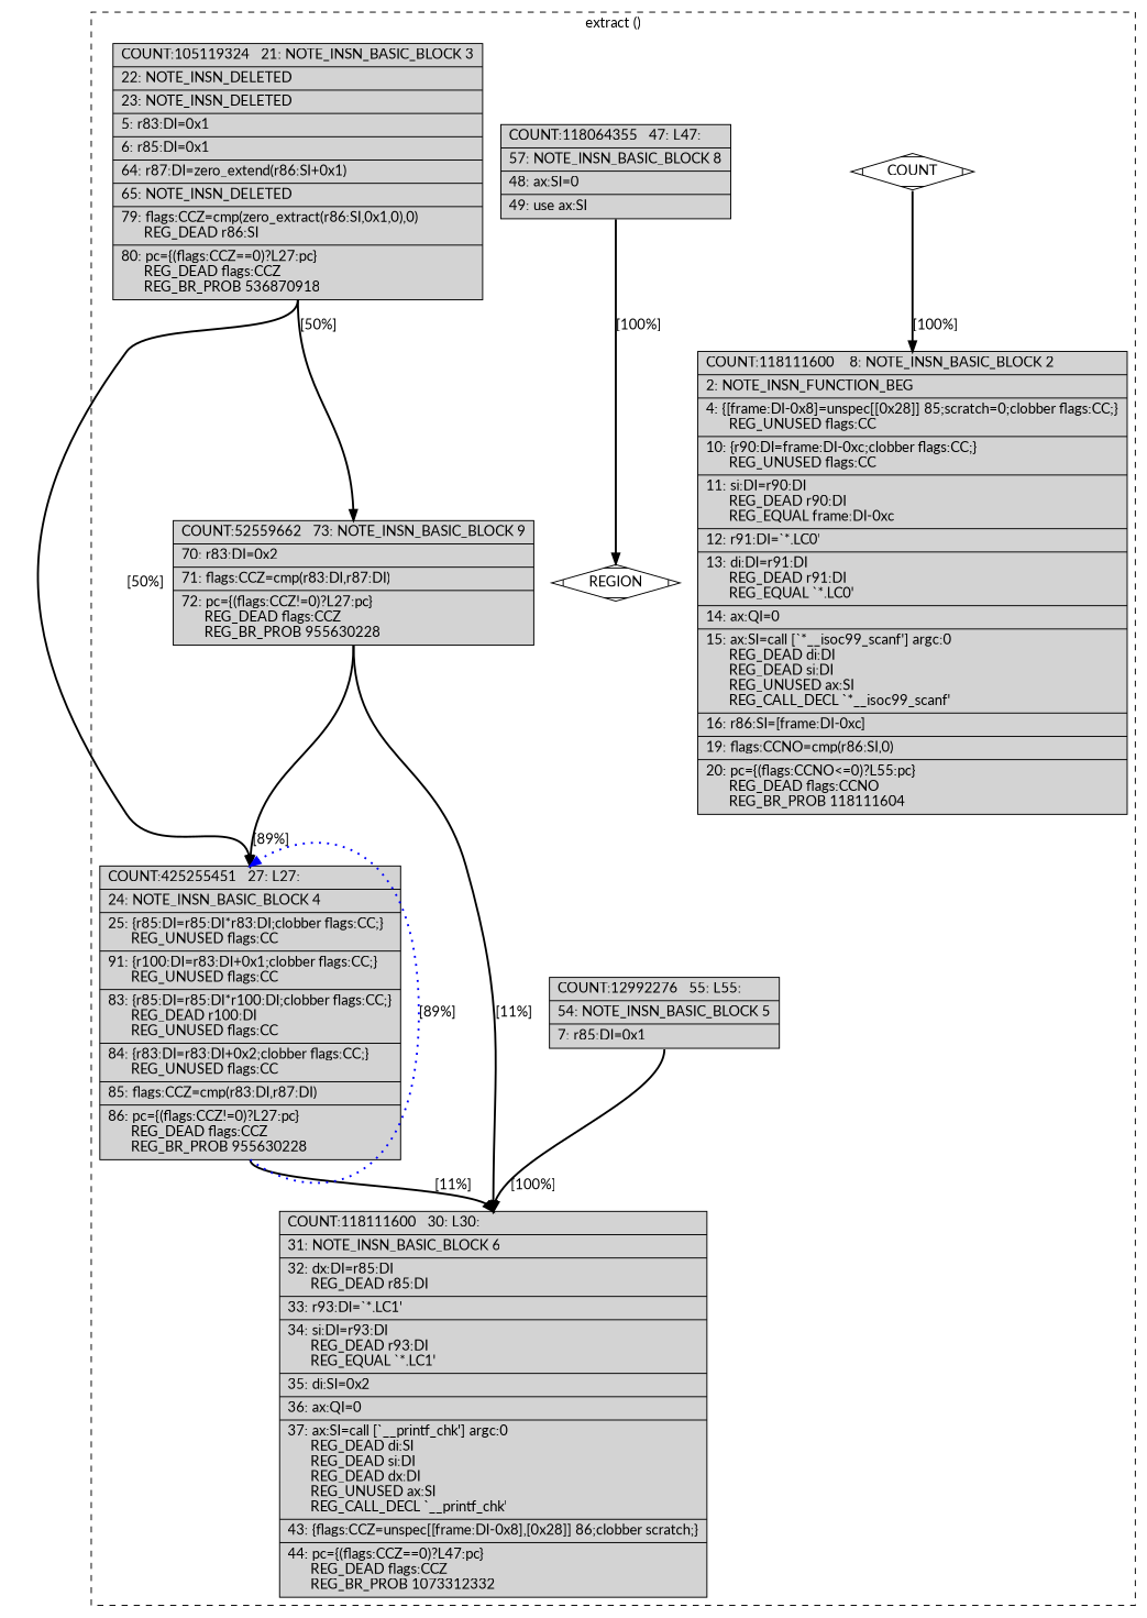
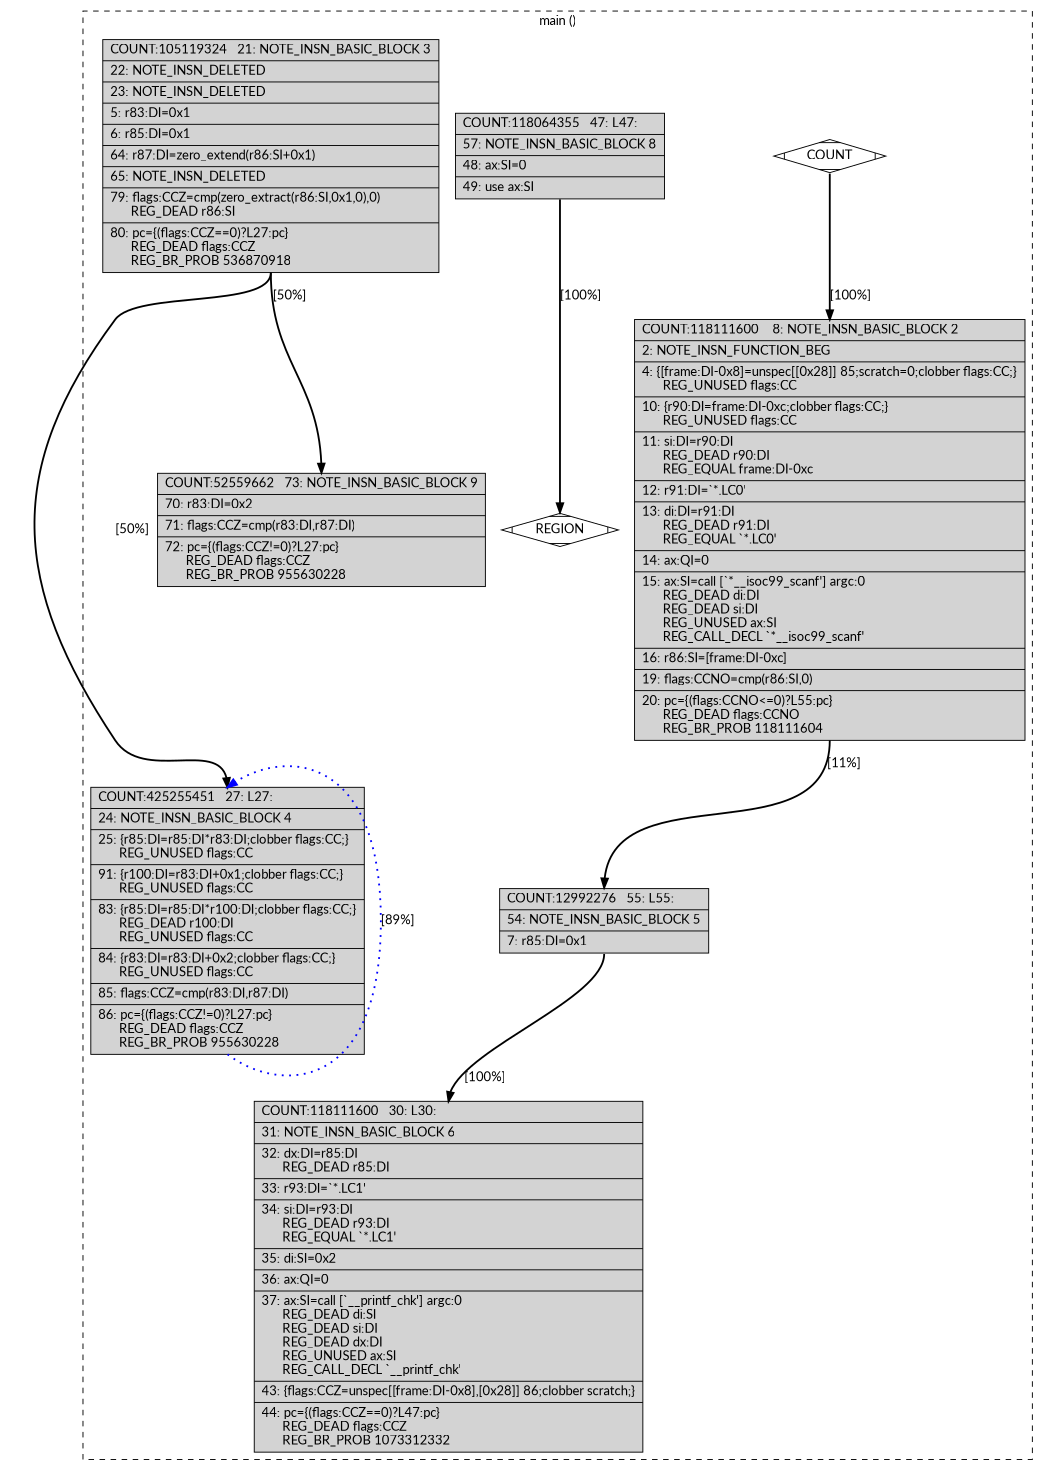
  digraph {
    fontname=Lato
    node [fillcolor=lightgrey fontname=Lato shape=record style=filled]
    edge [color=black constraint=true fontname=Lato headport=n style="solid,bold" tailport=s weight=100]
    n1 [fillcolor=white label=COUNT shape=Mdiamond]
    n2 [label="{COUNT:118111600\ \ \ \ 8:\ NOTE_INSN_BASIC_BLOCK\ 2\l|\ \ \ \ 2:\ NOTE_INSN_FUNCTION_BEG\l|\ \ \ \ 4:\ \{[frame:DI-0x8]=unspec[[0x28]]\ 85;scratch=0;clobber\ flags:CC;\}\l\ \ \ \ \ \ REG_UNUSED\ flags:CC\l|\ \ \ 10:\ \{r90:DI=frame:DI-0xc;clobber\ flags:CC;\}\l\ \ \ \ \ \ REG_UNUSED\ flags:CC\l|\ \ \ 11:\ si:DI=r90:DI\l\ \ \ \ \ \ REG_DEAD\ r90:DI\l\ \ \ \ \ \ REG_EQUAL\ frame:DI-0xc\l|\ \ \ 12:\ r91:DI=`*.LC0'\l|\ \ \ 13:\ di:DI=r91:DI\l\ \ \ \ \ \ REG_DEAD\ r91:DI\l\ \ \ \ \ \ REG_EQUAL\ `*.LC0'\l|\ \ \ 14:\ ax:QI=0\l|\ \ \ 15:\ ax:SI=call\ [`*__isoc99_scanf']\ argc:0\l\ \ \ \ \ \ REG_DEAD\ di:DI\l\ \ \ \ \ \ REG_DEAD\ si:DI\l\ \ \ \ \ \ REG_UNUSED\ ax:SI\l\ \ \ \ \ \ REG_CALL_DECL\ `*__isoc99_scanf'\l|\ \ \ 16:\ r86:SI=[frame:DI-0xc]\l|\ \ \ 19:\ flags:CCNO=cmp(r86:SI,0)\l|\ \ \ 20:\ pc=\{(flags:CCNO\<=0)?L55:pc\}\l\ \ \ \ \ \ REG_DEAD\ flags:CCNO\l\ \ \ \ \ \ REG_BR_PROB\ 118111604\l}"]
    n3 [fillcolor=white label=REGION shape=Mdiamond]
    n4 [label="{COUNT:12992276\ \ \ 55:\ L55:\l|\ \ \ 54:\ NOTE_INSN_BASIC_BLOCK\ 5\l|\ \ \ \ 7:\ r85:DI=0x1\l}"]
    n5 [label="{COUNT:105119324\ \ \ 21:\ NOTE_INSN_BASIC_BLOCK\ 3\l|\ \ \ 22:\ NOTE_INSN_DELETED\l|\ \ \ 23:\ NOTE_INSN_DELETED\l|\ \ \ \ 5:\ r83:DI=0x1\l|\ \ \ \ 6:\ r85:DI=0x1\l|\ \ \ 64:\ r87:DI=zero_extend(r86:SI+0x1)\l|\ \ \ 65:\ NOTE_INSN_DELETED\l|\ \ \ 79:\ flags:CCZ=cmp(zero_extract(r86:SI,0x1,0),0)\l\ \ \ \ \ \ REG_DEAD\ r86:SI\l|\ \ \ 80:\ pc=\{(flags:CCZ==0)?L27:pc\}\l\ \ \ \ \ \ REG_DEAD\ flags:CCZ\l\ \ \ \ \ \ REG_BR_PROB\ 536870918\l}"]
    n6 [label="{COUNT:118111600\ \ \ 30:\ L30:\l|\ \ \ 31:\ NOTE_INSN_BASIC_BLOCK\ 6\l|\ \ \ 32:\ dx:DI=r85:DI\l\ \ \ \ \ \ REG_DEAD\ r85:DI\l|\ \ \ 33:\ r93:DI=`*.LC1'\l|\ \ \ 34:\ si:DI=r93:DI\l\ \ \ \ \ \ REG_DEAD\ r93:DI\l\ \ \ \ \ \ REG_EQUAL\ `*.LC1'\l|\ \ \ 35:\ di:SI=0x2\l|\ \ \ 36:\ ax:QI=0\l|\ \ \ 37:\ ax:SI=call\ [`__printf_chk']\ argc:0\l\ \ \ \ \ \ REG_DEAD\ di:SI\l\ \ \ \ \ \ REG_DEAD\ si:DI\l\ \ \ \ \ \ REG_DEAD\ dx:DI\l\ \ \ \ \ \ REG_UNUSED\ ax:SI\l\ \ \ \ \ \ REG_CALL_DECL\ `__printf_chk'\l|\ \ \ 43:\ \{flags:CCZ=unspec[[frame:DI-0x8],[0x28]]\ 86;clobber\ scratch;\}\l|\ \ \ 44:\ pc=\{(flags:CCZ==0)?L47:pc\}\l\ \ \ \ \ \ REG_DEAD\ flags:CCZ\l\ \ \ \ \ \ REG_BR_PROB\ 1073312332\l}"]
    n7 [label="{COUNT:52559662\ \ \ 73:\ NOTE_INSN_BASIC_BLOCK\ 9\l|\ \ \ 70:\ r83:DI=0x2\l|\ \ \ 71:\ flags:CCZ=cmp(r83:DI,r87:DI)\l|\ \ \ 72:\ pc=\{(flags:CCZ!=0)?L27:pc\}\l\ \ \ \ \ \ REG_DEAD\ flags:CCZ\l\ \ \ \ \ \ REG_BR_PROB\ 955630228\l}"]
    n8 [label="{COUNT:425255451\ \ \ 27:\ L27:\l|\ \ \ 24:\ NOTE_INSN_BASIC_BLOCK\ 4\l|\ \ \ 25:\ \{r85:DI=r85:DI*r83:DI;clobber\ flags:CC;\}\l\ \ \ \ \ \ REG_UNUSED\ flags:CC\l|\ \ \ 91:\ \{r100:DI=r83:DI+0x1;clobber\ flags:CC;\}\l\ \ \ \ \ \ REG_UNUSED\ flags:CC\l|\ \ \ 83:\ \{r85:DI=r85:DI*r100:DI;clobber\ flags:CC;\}\l\ \ \ \ \ \ REG_DEAD\ r100:DI\l\ \ \ \ \ \ REG_UNUSED\ flags:CC\l|\ \ \ 84:\ \{r83:DI=r83:DI+0x2;clobber\ flags:CC;\}\l\ \ \ \ \ \ REG_UNUSED\ flags:CC\l|\ \ \ 85:\ flags:CCZ=cmp(r83:DI,r87:DI)\l|\ \ \ 86:\ pc=\{(flags:CCZ!=0)?L27:pc\}\l\ \ \ \ \ \ REG_DEAD\ flags:CCZ\l\ \ \ \ \ \ REG_BR_PROB\ 955630228\l}"]
    n9 [label="{COUNT:118064355\ \ \ 47:\ L47:\l|\ \ \ 57:\ NOTE_INSN_BASIC_BLOCK\ 8\l|\ \ \ 48:\ ax:SI=0\l|\ \ \ 49:\ use\ ax:SI\l}"]
    subgraph cluster_1 {
      color=black
-     label="extract ()"
+     label="main ()"
      style=dashed
      n1
      n2
      n3
      n4
      n5
      n6
      n7
      n8
      n9
    }
    n1 -> n2 [label="[100%]"]
    n1 -> n3 [style=invis color="" weight=""]
+   n2 -> n4 [label="[11%]" weight=10]
    n4 -> n6 [label="[100%]"]
    n5 -> n7 [label="[50%]"]
    n5 -> n8 [label="[50%]" weight=10]
-   n7 -> n6 [label="[11%]"]
-   n7 -> n8 [label="[89%]" weight=10]
-   n8 -> n6 [label="[11%]"]
    n8 -> n8 [color=blue constraint=false label="[89%]" style="dotted,bold" weight=10]
    n9 -> n3 [label="[100%]"]
  }
